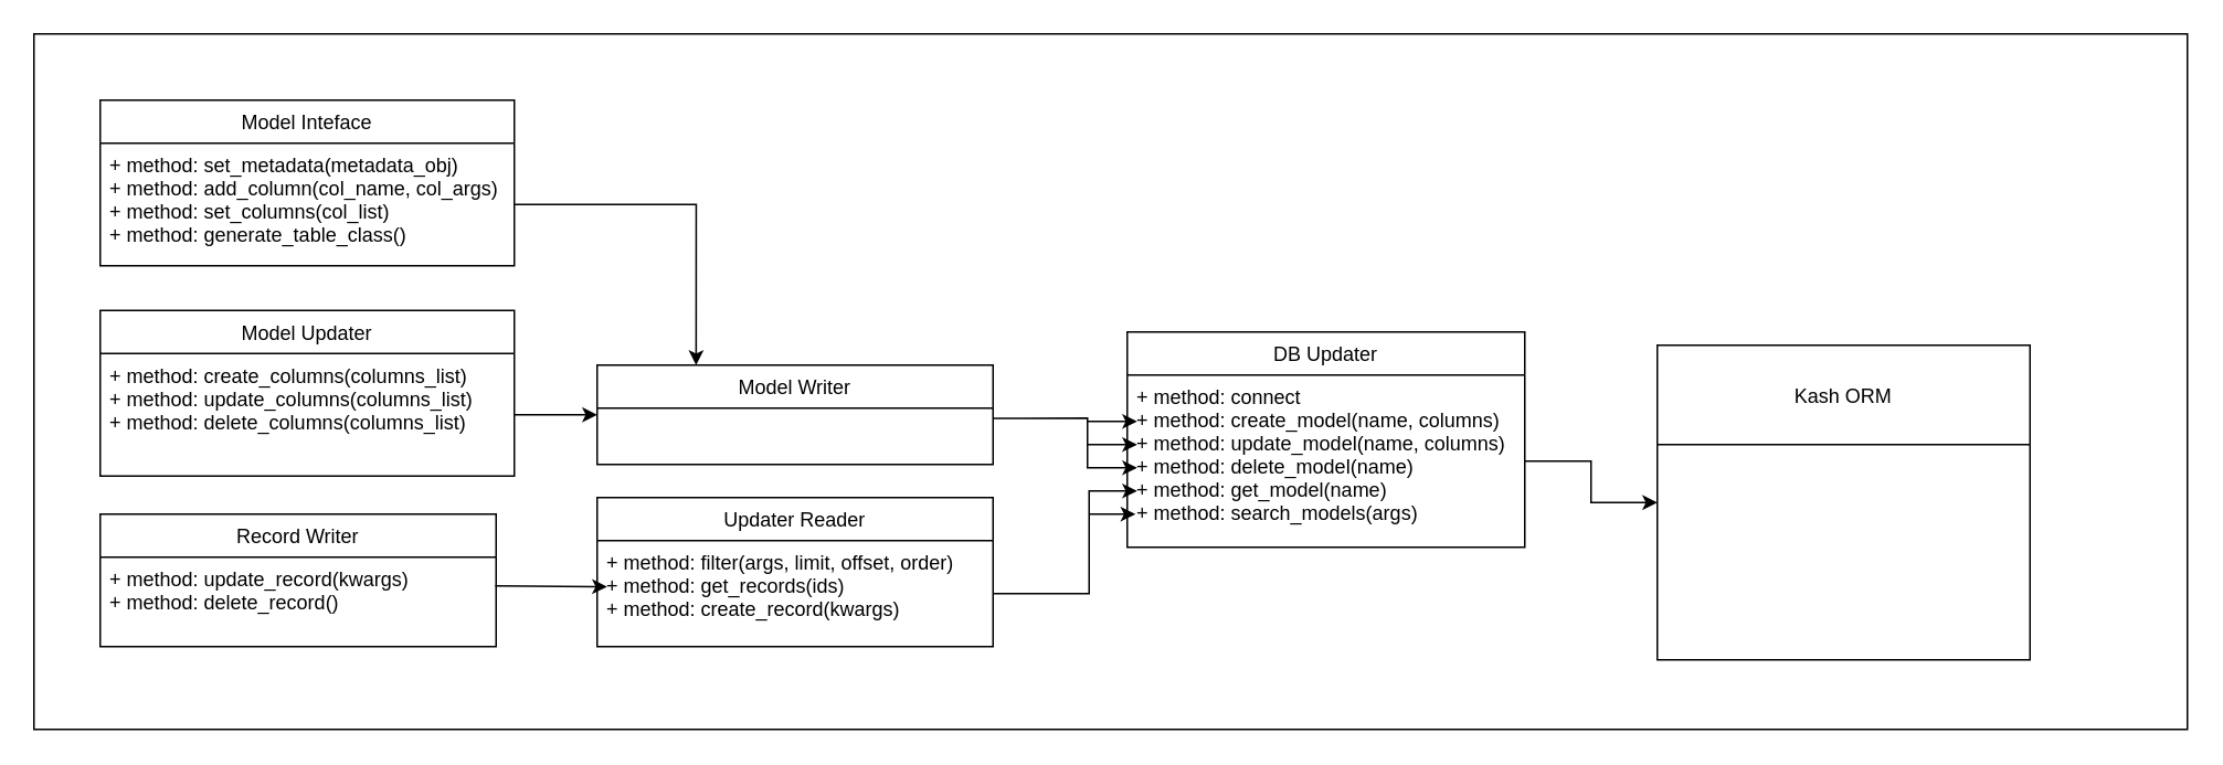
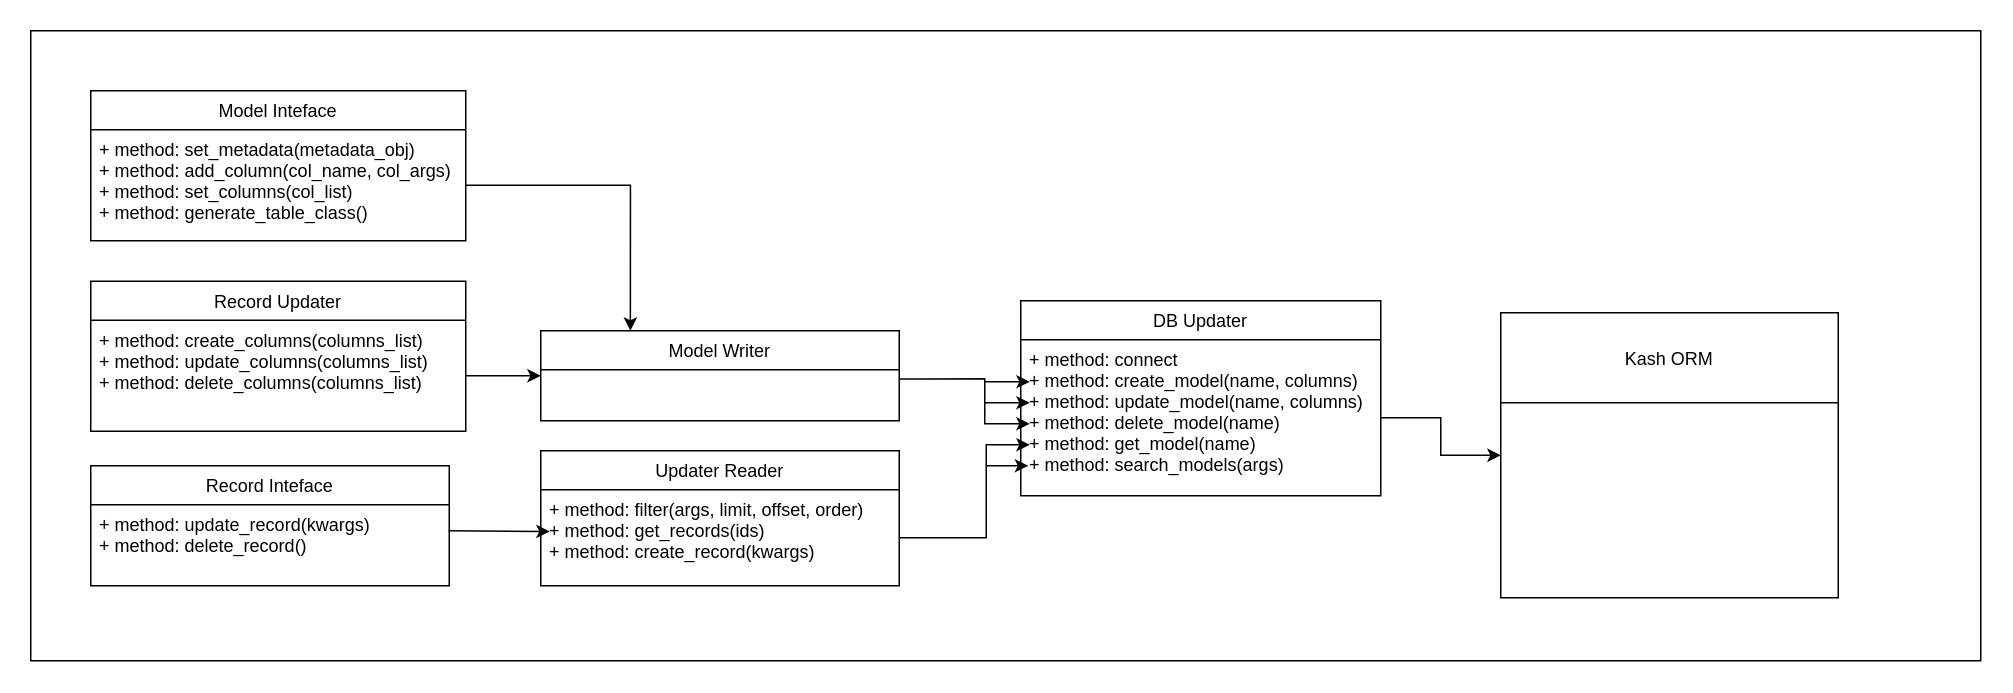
  <mxCell id="0" />
  <mxCell id="1" parent="0" />
  <mxCell id="2" style="edgeStyle=orthogonalEdgeStyle;rounded=0;orthogonalLoop=1;jettySize=auto;html=1;exitX=1;exitY=0.5;exitDx=0;exitDy=0;entryX=0;entryY=0.5;entryDx=0;entryDy=0;" parent="1" source="4" target="15" edge="1"><mxGeometry relative="1" as="geometry" /></mxCell>
  <mxCell id="3" value="DB Updater" style="swimlane;fontStyle=0;childLayout=stackLayout;horizontal=1;startSize=26;fillColor=none;horizontalStack=0;resizeParent=1;resizeParentMax=0;resizeLast=0;collapsible=1;marginBottom=0;swimlaneFillColor=none;strokeOpacity=100;" parent="1" vertex="1"><mxGeometry x="680" y="200" width="240" height="130" as="geometry"><mxRectangle x="440" y="130" width="100" height="26" as="alternateBounds" /></mxGeometry></mxCell>
  <mxCell id="4" value="+ method: connect&#10;+ method: create_model(name, columns)&#10;+ method: update_model(name, columns)&#10;+ method: delete_model(name)&#10;+ method: get_model(name)&#10;+ method: search_models(args)" style="text;strokeColor=none;fillColor=none;align=left;verticalAlign=top;spacingLeft=4;spacingRight=4;overflow=hidden;rotatable=0;points=[[0,0.5],[1,0.5]];portConstraint=eastwest;" parent="3" vertex="1"><mxGeometry y="26" width="240" height="104" as="geometry" /></mxCell>
  <mxCell id="5" value="Updater Reader" style="swimlane;fontStyle=0;childLayout=stackLayout;horizontal=1;startSize=26;fillColor=none;horizontalStack=0;resizeParent=1;resizeParentMax=0;resizeLast=0;collapsible=1;marginBottom=0;" parent="1" vertex="1"><mxGeometry x="360" y="300" width="239" height="90" as="geometry" /></mxCell>
  <mxCell id="6" value="+ method: filter(args, limit, offset, order)&#10;+ method: get_records(ids)&#10;+ method: create_record(kwargs)" style="text;strokeColor=none;fillColor=none;align=left;verticalAlign=top;spacingLeft=4;spacingRight=4;overflow=hidden;rotatable=0;points=[[0,0.5],[1,0.5]];portConstraint=eastwest;" parent="5" vertex="1"><mxGeometry y="26" width="239" height="64" as="geometry" /></mxCell>
  <mxCell id="7" style="edgeStyle=orthogonalEdgeStyle;rounded=0;orthogonalLoop=1;jettySize=auto;html=1;exitX=1;exitY=0.565;exitDx=0;exitDy=0;exitPerimeter=0;" parent="1" edge="1"><mxGeometry relative="1" as="geometry"><mxPoint x="686" y="282" as="targetPoint" /><mxPoint x="599" y="252.16" as="sourcePoint" /><Array as="points"><mxPoint x="615" y="252" /><mxPoint x="656" y="252" /><mxPoint x="656" y="282" /></Array></mxGeometry></mxCell>
  <mxCell id="8" value="" style="endArrow=classic;html=1;" parent="1" edge="1"><mxGeometry width="50" height="50" relative="1" as="geometry"><mxPoint x="656" y="254" as="sourcePoint" /><mxPoint x="686" y="254" as="targetPoint" /></mxGeometry></mxCell>
  <mxCell id="9" style="edgeStyle=orthogonalEdgeStyle;rounded=0;orthogonalLoop=1;jettySize=auto;html=1;exitX=1;exitY=0.5;exitDx=0;exitDy=0;" parent="1" source="6" edge="1"><mxGeometry relative="1" as="geometry"><mxPoint x="686" y="296" as="targetPoint" /><mxPoint x="610" y="318" as="sourcePoint" /><Array as="points"><mxPoint x="657" y="358" /><mxPoint x="657" y="296" /></Array></mxGeometry></mxCell>
  <mxCell id="10" value="" style="endArrow=classic;html=1;" parent="1" edge="1"><mxGeometry width="50" height="50" relative="1" as="geometry"><mxPoint x="657" y="310" as="sourcePoint" /><mxPoint x="685" y="310" as="targetPoint" /></mxGeometry></mxCell>
  <mxCell id="11" value="" style="endArrow=classic;html=1;" parent="1" edge="1"><mxGeometry width="50" height="50" relative="1" as="geometry"><mxPoint x="656" y="268" as="sourcePoint" /><mxPoint x="686" y="268" as="targetPoint" /></mxGeometry></mxCell>
- <mxCell id="12" value="Record Writer" style="swimlane;fontStyle=0;childLayout=stackLayout;horizontal=1;startSize=26;fillColor=none;horizontalStack=0;resizeParent=1;resizeParentMax=0;resizeLast=0;collapsible=1;marginBottom=0;" parent="1" vertex="1"><mxGeometry x="60" y="310" width="239" height="80" as="geometry" /></mxCell>
+ <mxCell id="12" value="Record Inteface" style="swimlane;fontStyle=0;childLayout=stackLayout;horizontal=1;startSize=26;fillColor=none;horizontalStack=0;resizeParent=1;resizeParentMax=0;resizeLast=0;collapsible=1;marginBottom=0;" parent="1" vertex="1"><mxGeometry x="60" y="310" width="239" height="80" as="geometry" /></mxCell>
  <mxCell id="13" value="+ method: update_record(kwargs)&#10;+ method: delete_record()" style="text;strokeColor=none;fillColor=none;align=left;verticalAlign=top;spacingLeft=4;spacingRight=4;overflow=hidden;rotatable=0;points=[[0,0.5],[1,0.5]];portConstraint=eastwest;" parent="12" vertex="1"><mxGeometry y="26" width="239" height="54" as="geometry" /></mxCell>
  <mxCell id="14" value="" style="endArrow=classic;html=1;exitX=0.998;exitY=0.322;exitDx=0;exitDy=0;exitPerimeter=0;" parent="1" source="13" edge="1"><mxGeometry width="50" height="50" relative="1" as="geometry"><mxPoint x="306" y="353.86" as="sourcePoint" /><mxPoint x="366" y="353.86" as="targetPoint" /></mxGeometry></mxCell>
  <mxCell id="15" value="Kash ORM" style="swimlane;fontStyle=0;childLayout=stackLayout;horizontal=1;startSize=60;fillColor=none;horizontalStack=0;resizeParent=1;resizeParentMax=0;resizeLast=0;collapsible=1;marginBottom=0;" parent="1" vertex="1"><mxGeometry x="1000" y="208" width="225" height="190" as="geometry" /></mxCell>
  <mxCell id="16" value="Model Writer" style="swimlane;fontStyle=0;childLayout=stackLayout;horizontal=1;startSize=26;fillColor=none;horizontalStack=0;resizeParent=1;resizeParentMax=0;resizeLast=0;collapsible=1;marginBottom=0;" parent="1" vertex="1"><mxGeometry x="360" y="220" width="239" height="60" as="geometry" /></mxCell>
  <mxCell id="17" value="Model Inteface" style="swimlane;fontStyle=0;childLayout=stackLayout;horizontal=1;startSize=26;fillColor=none;horizontalStack=0;resizeParent=1;resizeParentMax=0;resizeLast=0;collapsible=1;marginBottom=0;" vertex="1" parent="1"><mxGeometry x="60" y="60" width="250" height="100" as="geometry" /></mxCell>
  <mxCell id="18" value="+ method: set_metadata(metadata_obj)&#10;+ method: add_column(col_name, col_args)&#10;+ method: set_columns(col_list)&#10;+ method: generate_table_class()" style="text;strokeColor=none;fillColor=none;align=left;verticalAlign=top;spacingLeft=4;spacingRight=4;overflow=hidden;rotatable=0;points=[[0,0.5],[1,0.5]];portConstraint=eastwest;" vertex="1" parent="17"><mxGeometry y="26" width="250" height="74" as="geometry" /></mxCell>
  <mxCell id="19" style="edgeStyle=orthogonalEdgeStyle;rounded=0;orthogonalLoop=1;jettySize=auto;html=1;exitX=1;exitY=0.5;exitDx=0;exitDy=0;entryX=0.25;entryY=0;entryDx=0;entryDy=0;" edge="1" parent="1" source="18" target="16"><mxGeometry relative="1" as="geometry"><mxPoint x="409" y="180" as="targetPoint" /><mxPoint x="360" y="112" as="sourcePoint" /><Array as="points"><mxPoint x="420" y="123" /></Array></mxGeometry></mxCell>
  <mxCell id="20" style="edgeStyle=orthogonalEdgeStyle;rounded=0;orthogonalLoop=1;jettySize=auto;html=1;exitX=1;exitY=0.5;exitDx=0;exitDy=0;entryX=0;entryY=0.5;entryDx=0;entryDy=0;" edge="1" parent="1" source="22" target="16"><mxGeometry relative="1" as="geometry" /></mxCell>
- <mxCell id="21" value="Model Updater" style="swimlane;fontStyle=0;childLayout=stackLayout;horizontal=1;startSize=26;fillColor=none;horizontalStack=0;resizeParent=1;resizeParentMax=0;resizeLast=0;collapsible=1;marginBottom=0;" vertex="1" parent="1"><mxGeometry x="60" y="187" width="250" height="100" as="geometry" /></mxCell>
+ <mxCell id="21" value="Record Updater" style="swimlane;fontStyle=0;childLayout=stackLayout;horizontal=1;startSize=26;fillColor=none;horizontalStack=0;resizeParent=1;resizeParentMax=0;resizeLast=0;collapsible=1;marginBottom=0;" vertex="1" parent="1"><mxGeometry x="60" y="187" width="250" height="100" as="geometry" /></mxCell>
  <mxCell id="22" value="+ method: create_columns(columns_list)&#10;+ method: update_columns(columns_list)&#10;+ method: delete_columns(columns_list)" style="text;strokeColor=none;fillColor=none;align=left;verticalAlign=top;spacingLeft=4;spacingRight=4;overflow=hidden;rotatable=0;points=[[0,0.5],[1,0.5]];portConstraint=eastwest;" vertex="1" parent="21"><mxGeometry y="26" width="250" height="74" as="geometry" /></mxCell>
  <mxCell id="23" value="" style="rounded=0;whiteSpace=wrap;html=1;fillColor=none;" vertex="1" parent="1"><mxGeometry x="20" y="20" width="1300" height="420" as="geometry" /></mxCell>
